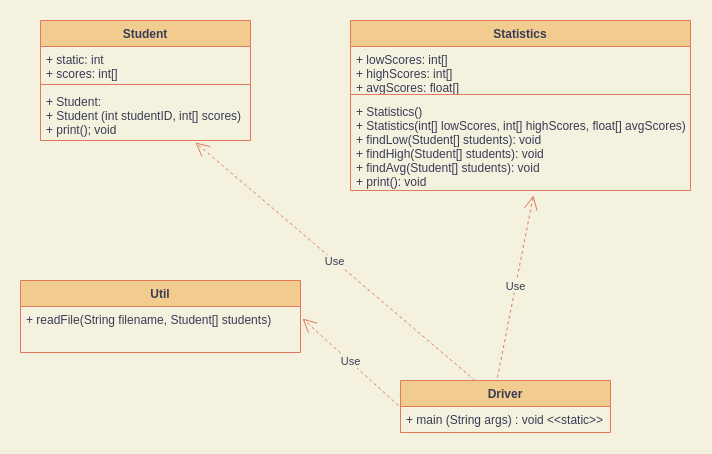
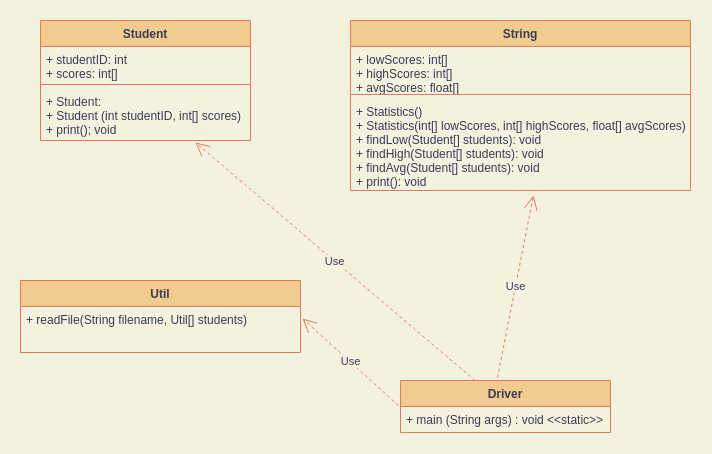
  <mxCell id="0" />
  <mxCell id="1" parent="0" />
  <mxCell id="2" value="Student&#10;" style="swimlane;fontStyle=1;align=center;verticalAlign=top;childLayout=stackLayout;horizontal=1;startSize=26;horizontalStack=0;resizeParent=1;resizeParentMax=0;resizeLast=0;collapsible=1;marginBottom=0;fillColor=#F2CC8F;strokeColor=#E07A5F;fontColor=#393C56;" parent="1" vertex="1"><mxGeometry x="40" y="20" width="210" height="120" as="geometry" /></mxCell>
- <mxCell id="3" value="+ static: int&#10;+ scores: int[]&#10;" style="text;strokeColor=none;fillColor=none;align=left;verticalAlign=top;spacingLeft=4;spacingRight=4;overflow=hidden;rotatable=0;points=[[0,0.5],[1,0.5]];portConstraint=eastwest;fontColor=#393C56;" parent="2" vertex="1"><mxGeometry y="26" width="210" height="34" as="geometry" /></mxCell>
+ <mxCell id="3" value="+ studentID: int&#10;+ scores: int[]&#10;" style="text;strokeColor=none;fillColor=none;align=left;verticalAlign=top;spacingLeft=4;spacingRight=4;overflow=hidden;rotatable=0;points=[[0,0.5],[1,0.5]];portConstraint=eastwest;fontColor=#393C56;" parent="2" vertex="1"><mxGeometry y="26" width="210" height="34" as="geometry" /></mxCell>
  <mxCell id="4" value="" style="line;strokeWidth=1;fillColor=none;align=left;verticalAlign=middle;spacingTop=-1;spacingLeft=3;spacingRight=3;rotatable=0;labelPosition=right;points=[];portConstraint=eastwest;labelBackgroundColor=#F4F1DE;strokeColor=#E07A5F;fontColor=#393C56;" parent="2" vertex="1"><mxGeometry y="60" width="210" height="8" as="geometry" /></mxCell>
  <mxCell id="5" value="+ Student:&#10;+ Student (int studentID, int[] scores)&#10;+ print(); void" style="text;strokeColor=none;fillColor=none;align=left;verticalAlign=top;spacingLeft=4;spacingRight=4;overflow=hidden;rotatable=0;points=[[0,0.5],[1,0.5]];portConstraint=eastwest;fontColor=#393C56;" parent="2" vertex="1"><mxGeometry y="68" width="210" height="52" as="geometry" /></mxCell>
- <mxCell id="6" value="Statistics&#10;" style="swimlane;fontStyle=1;align=center;verticalAlign=top;childLayout=stackLayout;horizontal=1;startSize=26;horizontalStack=0;resizeParent=1;resizeParentMax=0;resizeLast=0;collapsible=1;marginBottom=0;fillColor=#F2CC8F;strokeColor=#E07A5F;fontColor=#393C56;" parent="1" vertex="1"><mxGeometry x="350" y="20" width="340" height="170" as="geometry" /></mxCell>
+ <mxCell id="6" value="String&#10;" style="swimlane;fontStyle=1;align=center;verticalAlign=top;childLayout=stackLayout;horizontal=1;startSize=26;horizontalStack=0;resizeParent=1;resizeParentMax=0;resizeLast=0;collapsible=1;marginBottom=0;fillColor=#F2CC8F;strokeColor=#E07A5F;fontColor=#393C56;" parent="1" vertex="1"><mxGeometry x="350" y="20" width="340" height="170" as="geometry" /></mxCell>
  <mxCell id="7" value="+ lowScores: int[]&#10;+ highScores: int[]&#10;+ avgScores: float[]" style="text;strokeColor=none;fillColor=none;align=left;verticalAlign=top;spacingLeft=4;spacingRight=4;overflow=hidden;rotatable=0;points=[[0,0.5],[1,0.5]];portConstraint=eastwest;fontColor=#393C56;" parent="6" vertex="1"><mxGeometry y="26" width="340" height="44" as="geometry" /></mxCell>
  <mxCell id="8" value="" style="line;strokeWidth=1;fillColor=none;align=left;verticalAlign=middle;spacingTop=-1;spacingLeft=3;spacingRight=3;rotatable=0;labelPosition=right;points=[];portConstraint=eastwest;labelBackgroundColor=#F4F1DE;strokeColor=#E07A5F;fontColor=#393C56;" parent="6" vertex="1"><mxGeometry y="70" width="340" height="8" as="geometry" /></mxCell>
  <mxCell id="9" value="+ Statistics()&#10;+ Statistics(int[] lowScores, int[] highScores, float[] avgScores)&#10;+ findLow(Student[] students): void&#10;+ findHigh(Student[] students): void&#10;+ findAvg(Student[] students): void&#10;+ print(): void" style="text;strokeColor=none;fillColor=none;align=left;verticalAlign=top;spacingLeft=4;spacingRight=4;overflow=hidden;rotatable=0;points=[[0,0.5],[1,0.5]];portConstraint=eastwest;fontColor=#393C56;" parent="6" vertex="1"><mxGeometry y="78" width="340" height="92" as="geometry" /></mxCell>
  <mxCell id="10" value="Util" style="swimlane;fontStyle=1;align=center;verticalAlign=top;childLayout=stackLayout;horizontal=1;startSize=26;horizontalStack=0;resizeParent=1;resizeParentMax=0;resizeLast=0;collapsible=1;marginBottom=0;fillColor=#F2CC8F;strokeColor=#E07A5F;fontColor=#393C56;" parent="1" vertex="1"><mxGeometry x="20" y="280" width="280" height="72" as="geometry" /></mxCell>
- <mxCell id="11" value="+ readFile(String filename, Student[] students)" style="text;strokeColor=none;fillColor=none;align=left;verticalAlign=top;spacingLeft=4;spacingRight=4;overflow=hidden;rotatable=0;points=[[0,0.5],[1,0.5]];portConstraint=eastwest;fontColor=#393C56;" parent="10" vertex="1"><mxGeometry y="26" width="280" height="46" as="geometry" /></mxCell>
+ <mxCell id="11" value="+ readFile(String filename, Util[] students)" style="text;strokeColor=none;fillColor=none;align=left;verticalAlign=top;spacingLeft=4;spacingRight=4;overflow=hidden;rotatable=0;points=[[0,0.5],[1,0.5]];portConstraint=eastwest;fontColor=#393C56;" parent="10" vertex="1"><mxGeometry y="26" width="280" height="46" as="geometry" /></mxCell>
  <mxCell id="12" value="Driver" style="swimlane;fontStyle=1;align=center;verticalAlign=top;childLayout=stackLayout;horizontal=1;startSize=26;horizontalStack=0;resizeParent=1;resizeParentMax=0;resizeLast=0;collapsible=1;marginBottom=0;fillColor=#F2CC8F;strokeColor=#E07A5F;fontColor=#393C56;" parent="1" vertex="1"><mxGeometry x="400" y="380" width="210" height="52" as="geometry" /></mxCell>
  <mxCell id="13" value="+ main (String args) : void &lt;&lt;static&gt;&gt;" style="text;strokeColor=none;fillColor=none;align=left;verticalAlign=top;spacingLeft=4;spacingRight=4;overflow=hidden;rotatable=0;points=[[0,0.5],[1,0.5]];portConstraint=eastwest;fontColor=#393C56;" parent="12" vertex="1"><mxGeometry y="26" width="210" height="26" as="geometry" /></mxCell>
  <mxCell id="14" value="Use" style="endArrow=open;endSize=12;dashed=1;html=1;exitX=0.462;exitY=-0.058;exitDx=0;exitDy=0;exitPerimeter=0;entryX=0.538;entryY=1.054;entryDx=0;entryDy=0;entryPerimeter=0;labelBackgroundColor=#F4F1DE;strokeColor=#E07A5F;fontColor=#393C56;" parent="1" source="12" target="9" edge="1"><mxGeometry width="160" relative="1" as="geometry"><mxPoint x="530" y="230" as="sourcePoint" /><mxPoint x="690" y="230" as="targetPoint" /></mxGeometry></mxCell>
  <mxCell id="15" value="Use" style="endArrow=open;endSize=12;dashed=1;html=1;entryX=0.738;entryY=1.038;entryDx=0;entryDy=0;entryPerimeter=0;labelBackgroundColor=#F4F1DE;strokeColor=#E07A5F;fontColor=#393C56;" parent="1" source="12" target="5" edge="1"><mxGeometry width="160" relative="1" as="geometry"><mxPoint x="340" y="250" as="sourcePoint" /><mxPoint x="500" y="250" as="targetPoint" /></mxGeometry></mxCell>
  <mxCell id="16" value="Use" style="endArrow=open;endSize=12;dashed=1;html=1;exitX=-0.01;exitY=-0.038;exitDx=0;exitDy=0;exitPerimeter=0;entryX=1.007;entryY=0.261;entryDx=0;entryDy=0;entryPerimeter=0;labelBackgroundColor=#F4F1DE;strokeColor=#E07A5F;fontColor=#393C56;" parent="1" source="13" target="11" edge="1"><mxGeometry width="160" relative="1" as="geometry"><mxPoint x="390" y="310" as="sourcePoint" /><mxPoint x="550" y="310" as="targetPoint" /></mxGeometry></mxCell>
